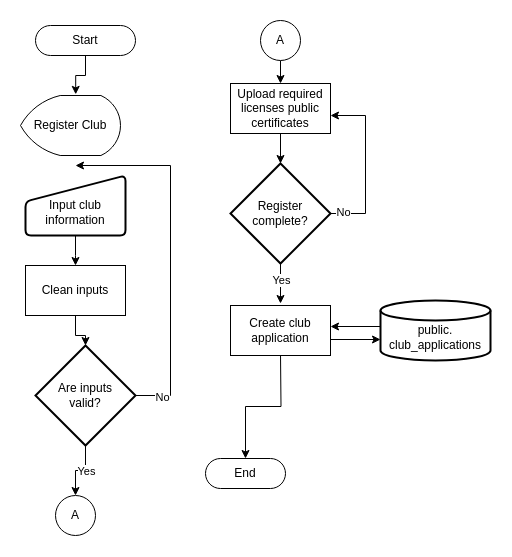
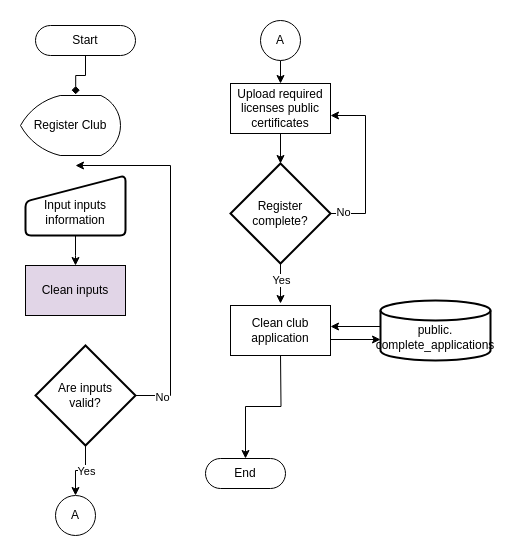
  <mxCell id="0" />
  <mxCell id="1" parent="0" />
  <mxCell id="2" value="Start" style="html=1;dashed=0;whiteSpace=wrap;shape=mxgraph.dfd.start" parent="1" vertex="1"><mxGeometry x="35" y="25" width="100" height="30" as="geometry" /></mxCell>
- <mxCell id="3" value="&lt;div&gt;&lt;br&gt;&lt;/div&gt;Input club information" style="html=1;strokeWidth=2;shape=manualInput;whiteSpace=wrap;rounded=1;size=26;arcSize=11;" parent="1" vertex="1"><mxGeometry x="25" y="175" width="100" height="60" as="geometry" /></mxCell>
+ <mxCell id="3" value="&lt;div&gt;&lt;br&gt;&lt;/div&gt;Input inputs information" style="html=1;strokeWidth=2;shape=manualInput;whiteSpace=wrap;rounded=1;size=26;arcSize=11;" parent="1" vertex="1"><mxGeometry x="25" y="175" width="100" height="60" as="geometry" /></mxCell>
  <mxCell id="4" value="Register Club" style="strokeWidth=1;html=1;shape=mxgraph.flowchart.display;whiteSpace=wrap;" parent="1" vertex="1"><mxGeometry x="20" y="95" width="100" height="60" as="geometry" /></mxCell>
- <mxCell id="5" style="edgeStyle=orthogonalEdgeStyle;rounded=0;orthogonalLoop=1;jettySize=auto;html=1;entryX=0.552;entryY=-0.019;entryDx=0;entryDy=0;entryPerimeter=0;" parent="1" source="2" target="4" edge="1"><mxGeometry relative="1" as="geometry" /></mxCell>
+ <mxCell id="5" style="edgeStyle=orthogonalEdgeStyle;rounded=0;orthogonalLoop=1;jettySize=auto;html=1;entryX=0.552;entryY=-0.019;entryDx=0;entryDy=0;entryPerimeter=0;endArrow=diamond;" parent="1" source="2" target="4" edge="1"><mxGeometry relative="1" as="geometry" /></mxCell>
  <mxCell id="6" style="edgeStyle=orthogonalEdgeStyle;rounded=0;orthogonalLoop=1;jettySize=auto;html=1;entryX=0.5;entryY=0;entryDx=0;entryDy=0;entryPerimeter=0;" parent="1" source="3" edge="1"><mxGeometry relative="1" as="geometry"><mxPoint x="75" y="265" as="targetPoint" /></mxGeometry></mxCell>
- <mxCell id="7" value="Clean inputs" style="html=1;dashed=0;whiteSpace=wrap;" parent="1" vertex="1"><mxGeometry x="25" y="265" width="100" height="50" as="geometry" /></mxCell>
+ <mxCell id="7" value="Clean inputs" style="html=1;dashed=0;whiteSpace=wrap;fillColor=#e1d5e7;" parent="1" vertex="1"><mxGeometry x="25" y="265" width="100" height="50" as="geometry" /></mxCell>
  <mxCell id="8" style="edgeStyle=orthogonalEdgeStyle;rounded=0;orthogonalLoop=1;jettySize=auto;html=1;" parent="1" source="12" edge="1"><mxGeometry relative="1" as="geometry"><mxPoint x="75" y="165" as="targetPoint" /><Array as="points"><mxPoint x="170" y="395" /><mxPoint x="170" y="165" /></Array></mxGeometry></mxCell>
  <mxCell id="9" value="No" style="edgeLabel;html=1;align=center;verticalAlign=middle;resizable=0;points=[];" parent="8" vertex="1" connectable="0"><mxGeometry x="-0.855" y="-1" relative="1" as="geometry"><mxPoint as="offset" /></mxGeometry></mxCell>
  <mxCell id="10" style="edgeStyle=orthogonalEdgeStyle;rounded=0;orthogonalLoop=1;jettySize=auto;html=1;entryX=0.5;entryY=0;entryDx=0;entryDy=0;entryPerimeter=0;" parent="1" source="12" target="23" edge="1"><mxGeometry relative="1" as="geometry"><mxPoint x="75" y="475" as="targetPoint" /></mxGeometry></mxCell>
  <mxCell id="11" value="Yes" style="edgeLabel;html=1;align=center;verticalAlign=middle;resizable=0;points=[];" parent="10" vertex="1" connectable="0"><mxGeometry x="-0.179" relative="1" as="geometry"><mxPoint as="offset" /></mxGeometry></mxCell>
  <mxCell id="12" value="Are inputs&lt;div&gt;valid?&lt;/div&gt;" style="strokeWidth=2;html=1;shape=mxgraph.flowchart.decision;whiteSpace=wrap;" parent="1" vertex="1"><mxGeometry x="35" y="345" width="100" height="100" as="geometry" /></mxCell>
- <mxCell id="13" style="edgeStyle=orthogonalEdgeStyle;rounded=0;orthogonalLoop=1;jettySize=auto;html=1;entryX=0.5;entryY=0;entryDx=0;entryDy=0;entryPerimeter=0;" parent="1" source="7" target="12" edge="1"><mxGeometry relative="1" as="geometry" /></mxCell>
  <mxCell id="14" value="Upload required licenses public certificates" style="html=1;dashed=0;whiteSpace=wrap;" parent="1" vertex="1"><mxGeometry x="230" y="83" width="100" height="50" as="geometry" /></mxCell>
  <mxCell id="15" style="edgeStyle=orthogonalEdgeStyle;rounded=0;orthogonalLoop=1;jettySize=auto;html=1;entryX=0.5;entryY=0;entryDx=0;entryDy=0;" parent="1" source="17" edge="1"><mxGeometry relative="1" as="geometry"><mxPoint x="280" y="303" as="targetPoint" /></mxGeometry></mxCell>
  <mxCell id="16" value="Yes" style="edgeLabel;html=1;align=center;verticalAlign=middle;resizable=0;points=[];" parent="15" vertex="1" connectable="0"><mxGeometry x="-0.218" relative="1" as="geometry"><mxPoint as="offset" /></mxGeometry></mxCell>
  <mxCell id="17" value="Register complete?" style="strokeWidth=2;html=1;shape=mxgraph.flowchart.decision;whiteSpace=wrap;" parent="1" vertex="1"><mxGeometry x="230" y="163" width="100" height="100" as="geometry" /></mxCell>
  <mxCell id="18" style="edgeStyle=orthogonalEdgeStyle;rounded=0;orthogonalLoop=1;jettySize=auto;html=1;entryX=0.5;entryY=0;entryDx=0;entryDy=0;entryPerimeter=0;" parent="1" source="14" target="17" edge="1"><mxGeometry relative="1" as="geometry" /></mxCell>
  <mxCell id="19" value="End" style="html=1;dashed=0;whiteSpace=wrap;shape=mxgraph.dfd.start" parent="1" vertex="1"><mxGeometry x="205" y="458" width="80" height="30" as="geometry" /></mxCell>
  <mxCell id="20" style="edgeStyle=orthogonalEdgeStyle;rounded=0;orthogonalLoop=1;jettySize=auto;html=1;entryX=0.5;entryY=0.5;entryDx=0;entryDy=-15;entryPerimeter=0;" parent="1" target="19" edge="1"><mxGeometry relative="1" as="geometry"><mxPoint x="280" y="353" as="sourcePoint" /></mxGeometry></mxCell>
  <mxCell id="21" style="edgeStyle=orthogonalEdgeStyle;rounded=0;orthogonalLoop=1;jettySize=auto;html=1;entryX=1;entryY=0.64;entryDx=0;entryDy=0;entryPerimeter=0;" parent="1" source="17" target="14" edge="1"><mxGeometry relative="1" as="geometry"><Array as="points"><mxPoint x="365" y="213" /><mxPoint x="365" y="115" /></Array><mxPoint x="340" y="115" as="targetPoint" /></mxGeometry></mxCell>
  <mxCell id="22" value="No" style="edgeLabel;html=1;align=center;verticalAlign=middle;resizable=0;points=[];" parent="21" vertex="1" connectable="0"><mxGeometry x="-0.856" y="2" relative="1" as="geometry"><mxPoint as="offset" /></mxGeometry></mxCell>
  <mxCell id="23" value="" style="verticalLabelPosition=bottom;verticalAlign=top;html=1;shape=mxgraph.flowchart.on-page_reference;" parent="1" vertex="1"><mxGeometry x="55" y="495" width="40" height="40" as="geometry" /></mxCell>
  <mxCell id="24" value="A" style="text;html=1;align=center;verticalAlign=middle;whiteSpace=wrap;rounded=0;" parent="1" vertex="1"><mxGeometry x="60" y="502.5" width="30" height="25" as="geometry" /></mxCell>
  <mxCell id="25" style="edgeStyle=orthogonalEdgeStyle;rounded=0;orthogonalLoop=1;jettySize=auto;html=1;" parent="1" source="26" target="14" edge="1"><mxGeometry relative="1" as="geometry" /></mxCell>
  <mxCell id="26" value="" style="verticalLabelPosition=bottom;verticalAlign=top;html=1;shape=mxgraph.flowchart.on-page_reference;" parent="1" vertex="1"><mxGeometry x="260" y="20" width="40" height="40" as="geometry" /></mxCell>
  <mxCell id="27" value="A" style="text;html=1;align=center;verticalAlign=middle;whiteSpace=wrap;rounded=0;" parent="1" vertex="1"><mxGeometry x="265" y="27.5" width="30" height="25" as="geometry" /></mxCell>
- <mxCell id="28" value="Create club application" style="html=1;dashed=0;whiteSpace=wrap;" parent="1" vertex="1"><mxGeometry x="230" y="305" width="100" height="50" as="geometry" /></mxCell>
+ <mxCell id="28" value="Clean club application" style="html=1;dashed=0;whiteSpace=wrap;" parent="1" vertex="1"><mxGeometry x="230" y="305" width="100" height="50" as="geometry" /></mxCell>
  <mxCell id="29" style="edgeStyle=orthogonalEdgeStyle;rounded=0;orthogonalLoop=1;jettySize=auto;html=1;entryX=1;entryY=0.5;entryDx=0;entryDy=0;" parent="1" edge="1"><mxGeometry relative="1" as="geometry"><mxPoint x="380" y="326" as="sourcePoint" /><mxPoint x="330" y="326" as="targetPoint" /></mxGeometry></mxCell>
- <mxCell id="30" value="&lt;div&gt;&lt;br&gt;&lt;/div&gt;&lt;div&gt;public.&lt;/div&gt;&lt;div&gt;club_applications&lt;/div&gt;" style="strokeWidth=2;html=1;shape=mxgraph.flowchart.database;whiteSpace=wrap;" parent="1" vertex="1"><mxGeometry x="380" y="300" width="110" height="60" as="geometry" /></mxCell>
+ <mxCell id="30" value="&lt;div&gt;&lt;br&gt;&lt;/div&gt;&lt;div&gt;public.&lt;/div&gt;&lt;div&gt;complete_applications&lt;/div&gt;" style="strokeWidth=2;html=1;shape=mxgraph.flowchart.database;whiteSpace=wrap;" parent="1" vertex="1"><mxGeometry x="380" y="300" width="110" height="60" as="geometry" /></mxCell>
  <mxCell id="31" style="edgeStyle=orthogonalEdgeStyle;rounded=0;orthogonalLoop=1;jettySize=auto;html=1;entryX=0;entryY=0.5;entryDx=0;entryDy=0;entryPerimeter=0;" parent="1" edge="1"><mxGeometry relative="1" as="geometry"><mxPoint x="330" y="339" as="sourcePoint" /><mxPoint x="380" y="339" as="targetPoint" /></mxGeometry></mxCell>
